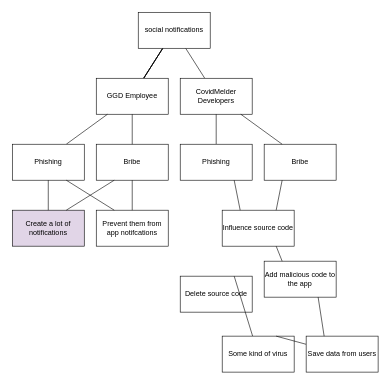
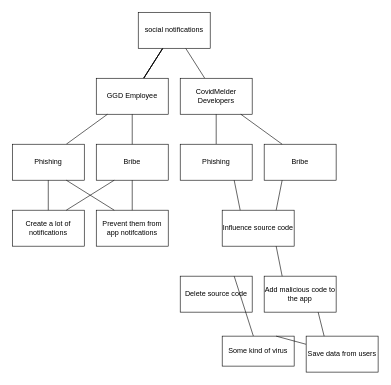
  <mxCell id="0" />
  <mxCell id="1" parent="0" />
  <mxCell id="2" value="" style="edgeStyle=none;rounded=0;orthogonalLoop=1;jettySize=auto;html=1;endArrow=none;endFill=0;" parent="1" source="7" target="8" edge="1"><mxGeometry relative="1" as="geometry" /></mxCell>
  <mxCell id="3" value="" style="edgeStyle=none;rounded=0;orthogonalLoop=1;jettySize=auto;html=1;endArrow=none;endFill=0;" parent="1" source="7" target="8" edge="1"><mxGeometry relative="1" as="geometry" /></mxCell>
  <mxCell id="4" value="" style="edgeStyle=none;rounded=0;orthogonalLoop=1;jettySize=auto;html=1;endArrow=none;endFill=0;" parent="1" source="7" target="8" edge="1"><mxGeometry relative="1" as="geometry" /></mxCell>
  <mxCell id="5" value="" style="edgeStyle=none;rounded=0;orthogonalLoop=1;jettySize=auto;html=1;endArrow=none;endFill=0;" parent="1" source="7" target="8" edge="1"><mxGeometry relative="1" as="geometry" /></mxCell>
  <mxCell id="6" value="" style="edgeStyle=none;rounded=0;orthogonalLoop=1;jettySize=auto;html=1;endArrow=none;endFill=0;" parent="1" source="7" target="9" edge="1"><mxGeometry relative="1" as="geometry" /></mxCell>
  <mxCell id="7" value="social notifications" style="rounded=0;whiteSpace=wrap;html=1;" parent="1" vertex="1"><mxGeometry x="230" y="20" width="120" height="60" as="geometry" /></mxCell>
  <mxCell id="8" value="GGD Employee" style="rounded=0;whiteSpace=wrap;html=1;" parent="1" vertex="1"><mxGeometry x="160" y="130" width="120" height="60" as="geometry" /></mxCell>
  <mxCell id="9" value="CovidMelder&lt;br&gt;Developers" style="rounded=0;whiteSpace=wrap;html=1;" parent="1" vertex="1"><mxGeometry x="300" y="130" width="120" height="60" as="geometry" /></mxCell>
  <mxCell id="10" style="edgeStyle=none;rounded=0;orthogonalLoop=1;jettySize=auto;html=1;endArrow=none;endFill=0;exitX=0.75;exitY=0;exitDx=0;exitDy=0;" parent="1" source="14" target="8" edge="1"><mxGeometry relative="1" as="geometry" /></mxCell>
  <mxCell id="11" value="Bribe" style="rounded=0;whiteSpace=wrap;html=1;" parent="1" vertex="1"><mxGeometry x="160" y="240" width="120" height="60" as="geometry" /></mxCell>
  <mxCell id="12" style="edgeStyle=none;rounded=0;orthogonalLoop=1;jettySize=auto;html=1;endArrow=none;endFill=0;" parent="1" source="13" target="9" edge="1"><mxGeometry relative="1" as="geometry" /></mxCell>
  <mxCell id="13" value="Phishing" style="rounded=0;whiteSpace=wrap;html=1;" parent="1" vertex="1"><mxGeometry x="300" y="240" width="120" height="60" as="geometry" /></mxCell>
  <mxCell id="14" value="Phishing" style="rounded=0;whiteSpace=wrap;html=1;" vertex="1" parent="1"><mxGeometry x="20" y="240" width="120" height="60" as="geometry" /></mxCell>
  <mxCell id="15" style="edgeStyle=none;rounded=0;orthogonalLoop=1;jettySize=auto;html=1;endArrow=none;endFill=0;exitX=0.5;exitY=0;exitDx=0;exitDy=0;" edge="1" parent="1" source="11" target="8"><mxGeometry relative="1" as="geometry"><mxPoint x="220" y="230" as="sourcePoint" /><mxPoint x="240" y="200" as="targetPoint" /></mxGeometry></mxCell>
  <mxCell id="16" value="Bribe" style="rounded=0;whiteSpace=wrap;html=1;" vertex="1" parent="1"><mxGeometry x="440" y="240" width="120" height="60" as="geometry" /></mxCell>
  <mxCell id="17" style="edgeStyle=none;rounded=0;orthogonalLoop=1;jettySize=auto;html=1;endArrow=none;endFill=0;entryX=0.842;entryY=1;entryDx=0;entryDy=0;exitX=0.25;exitY=0;exitDx=0;exitDy=0;entryPerimeter=0;" edge="1" parent="1" source="16" target="9"><mxGeometry relative="1" as="geometry"><mxPoint x="250" y="260" as="sourcePoint" /><mxPoint x="250" y="210" as="targetPoint" /></mxGeometry></mxCell>
- <mxCell id="18" value="Create a lot of notifications" style="rounded=0;whiteSpace=wrap;html=1;fillColor=#e1d5e7;" vertex="1" parent="1"><mxGeometry x="20" y="350" width="120" height="60" as="geometry" /></mxCell>
+ <mxCell id="18" value="Create a lot of notifications" style="rounded=0;whiteSpace=wrap;html=1;" vertex="1" parent="1"><mxGeometry x="20" y="350" width="120" height="60" as="geometry" /></mxCell>
  <mxCell id="19" style="edgeStyle=none;rounded=0;orthogonalLoop=1;jettySize=auto;html=1;endArrow=none;endFill=0;entryX=0.25;entryY=1;entryDx=0;entryDy=0;exitX=0.75;exitY=0;exitDx=0;exitDy=0;" edge="1" parent="1" source="18" target="11"><mxGeometry relative="1" as="geometry"><mxPoint x="260" y="270" as="sourcePoint" /><mxPoint x="260" y="220" as="targetPoint" /></mxGeometry></mxCell>
  <mxCell id="20" style="edgeStyle=none;rounded=0;orthogonalLoop=1;jettySize=auto;html=1;endArrow=none;endFill=0;entryX=0.5;entryY=1;entryDx=0;entryDy=0;exitX=0.5;exitY=0;exitDx=0;exitDy=0;" edge="1" parent="1" source="18" target="14"><mxGeometry relative="1" as="geometry"><mxPoint x="270" y="280" as="sourcePoint" /><mxPoint x="270" y="230" as="targetPoint" /></mxGeometry></mxCell>
  <mxCell id="21" value="Delete source code" style="rounded=0;whiteSpace=wrap;html=1;" vertex="1" parent="1"><mxGeometry x="300" y="460" width="120" height="60" as="geometry" /></mxCell>
- <mxCell id="22" value="Add malicious code to the app" style="rounded=0;whiteSpace=wrap;html=1;" vertex="1" parent="1"><mxGeometry x="440" y="435" width="120" height="60" as="geometry" /></mxCell>
+ <mxCell id="22" value="Add malicious code to the app" style="rounded=0;whiteSpace=wrap;html=1;" vertex="1" parent="1"><mxGeometry x="440" y="460" width="120" height="60" as="geometry" /></mxCell>
  <mxCell id="23" value="Influence source code" style="rounded=0;whiteSpace=wrap;html=1;" vertex="1" parent="1"><mxGeometry x="370" y="350" width="120" height="60" as="geometry" /></mxCell>
  <mxCell id="24" value="" style="endArrow=none;html=1;exitX=0.25;exitY=0;exitDx=0;exitDy=0;entryX=0.75;entryY=1;entryDx=0;entryDy=0;" edge="1" parent="1" source="23" target="13"><mxGeometry width="50" height="50" relative="1" as="geometry"><mxPoint x="280" y="260" as="sourcePoint" /><mxPoint x="330" y="210" as="targetPoint" /></mxGeometry></mxCell>
  <mxCell id="25" value="" style="endArrow=none;html=1;exitX=0.75;exitY=0;exitDx=0;exitDy=0;entryX=0.25;entryY=1;entryDx=0;entryDy=0;" edge="1" parent="1" source="23" target="16"><mxGeometry width="50" height="50" relative="1" as="geometry"><mxPoint x="280" y="260" as="sourcePoint" /><mxPoint x="330" y="210" as="targetPoint" /></mxGeometry></mxCell>
  <mxCell id="26" value="" style="endArrow=none;html=1;exitX=0.75;exitY=0;exitDx=0;exitDy=0;" edge="1" parent="1" source="21" target="31"><mxGeometry width="50" height="50" relative="1" as="geometry"><mxPoint x="280" y="260" as="sourcePoint" /><mxPoint x="330" y="210" as="targetPoint" /></mxGeometry></mxCell>
  <mxCell id="27" value="" style="endArrow=none;html=1;exitX=0.25;exitY=0;exitDx=0;exitDy=0;entryX=0.75;entryY=1;entryDx=0;entryDy=0;" edge="1" parent="1" source="22" target="23"><mxGeometry width="50" height="50" relative="1" as="geometry"><mxPoint x="280" y="260" as="sourcePoint" /><mxPoint x="330" y="210" as="targetPoint" /></mxGeometry></mxCell>
  <mxCell id="28" value="Prevent them from app notifcations" style="rounded=0;whiteSpace=wrap;html=1;" vertex="1" parent="1"><mxGeometry x="160" y="350" width="120" height="60" as="geometry" /></mxCell>
  <mxCell id="29" value="" style="endArrow=none;html=1;exitX=0.25;exitY=0;exitDx=0;exitDy=0;" edge="1" parent="1" source="28"><mxGeometry width="50" height="50" relative="1" as="geometry"><mxPoint x="280" y="250" as="sourcePoint" /><mxPoint x="110" y="300" as="targetPoint" /></mxGeometry></mxCell>
  <mxCell id="30" value="" style="endArrow=none;html=1;exitX=0.5;exitY=0;exitDx=0;exitDy=0;entryX=0.5;entryY=1;entryDx=0;entryDy=0;" edge="1" parent="1" source="28" target="11"><mxGeometry width="50" height="50" relative="1" as="geometry"><mxPoint x="280" y="250" as="sourcePoint" /><mxPoint x="330" y="200" as="targetPoint" /></mxGeometry></mxCell>
- <mxCell id="31" value="Some kind of virus" style="rounded=0;whiteSpace=wrap;html=1;" vertex="1" parent="1"><mxGeometry x="370" y="560" width="120" height="60" as="geometry" /></mxCell>
+ <mxCell id="31" value="Some kind of virus" style="rounded=0;whiteSpace=wrap;html=1;" vertex="1" parent="1"><mxGeometry x="370" y="560" width="120" height="50" as="geometry" /></mxCell>
  <mxCell id="32" value="" style="endArrow=none;html=1;exitX=0.75;exitY=0;exitDx=0;exitDy=0;" edge="1" parent="1" source="31" target="33"><mxGeometry width="50" height="50" relative="1" as="geometry"><mxPoint x="280" y="750" as="sourcePoint" /><mxPoint x="330" y="700" as="targetPoint" /></mxGeometry></mxCell>
  <mxCell id="33" value="Save data from&amp;nbsp;users" style="rounded=0;whiteSpace=wrap;html=1;" vertex="1" parent="1"><mxGeometry x="510" y="560" width="120" height="60" as="geometry" /></mxCell>
  <mxCell id="34" value="" style="endArrow=none;html=1;entryX=0.75;entryY=1;entryDx=0;entryDy=0;exitX=0.25;exitY=0;exitDx=0;exitDy=0;" edge="1" parent="1" source="33" target="22"><mxGeometry width="50" height="50" relative="1" as="geometry"><mxPoint x="280" y="740" as="sourcePoint" /><mxPoint x="330" y="690" as="targetPoint" /></mxGeometry></mxCell>
